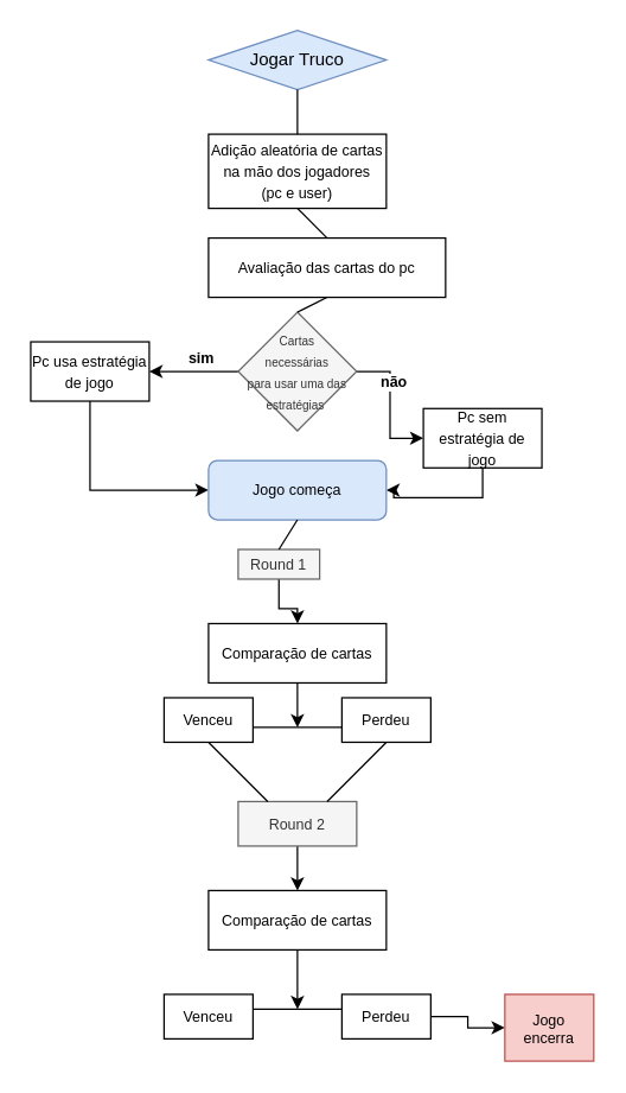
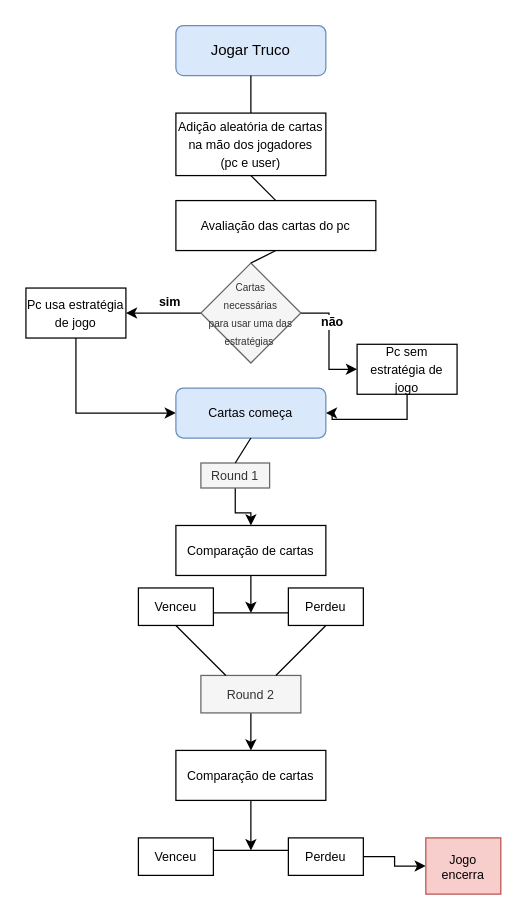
  <mxCell id="0" />
  <mxCell id="1" parent="0" />
- <mxCell id="2" value="Jogar Truco" style="rhombus;whiteSpace=wrap;html=1;fontSize=12;glass=0;strokeWidth=1;shadow=0;fillColor=#dae8fc;strokeColor=#6c8ebf;" parent="1" vertex="1"><mxGeometry x="140" y="20" width="120" height="40" as="geometry" /></mxCell>
+ <mxCell id="2" value="Jogar Truco" style="rounded=1;whiteSpace=wrap;html=1;fontSize=12;glass=0;strokeWidth=1;shadow=0;fillColor=#dae8fc;strokeColor=#6c8ebf;" parent="1" vertex="1"><mxGeometry x="140" y="20" width="120" height="40" as="geometry" /></mxCell>
  <mxCell id="3" value="&lt;font style=&quot;font-size: 10px;&quot;&gt;Adição aleatória de cartas na mão dos jogadores &lt;br&gt;(pc e user)&lt;/font&gt;" style="rounded=0;whiteSpace=wrap;html=1;" vertex="1" parent="1"><mxGeometry x="140" y="90" width="120" height="50" as="geometry" /></mxCell>
  <mxCell id="4" value="" style="rounded=0;html=1;jettySize=auto;orthogonalLoop=1;fontSize=11;endArrow=none;endFill=0;endSize=8;strokeWidth=1;shadow=0;labelBackgroundColor=none;edgeStyle=orthogonalEdgeStyle;" edge="1" parent="1" source="2" target="3"><mxGeometry relative="1" as="geometry"><mxPoint x="200" y="60" as="sourcePoint" /><mxPoint x="200" y="150" as="targetPoint" /></mxGeometry></mxCell>
  <mxCell id="5" value="&lt;font style=&quot;font-size: 10px;&quot;&gt;Avaliação das cartas do pc&lt;/font&gt;" style="rounded=0;whiteSpace=wrap;html=1;" vertex="1" parent="1"><mxGeometry x="140" y="160" width="160" height="40" as="geometry" /></mxCell>
  <mxCell id="6" value="" style="endArrow=none;html=1;rounded=0;entryX=0.5;entryY=1;entryDx=0;entryDy=0;exitX=0.5;exitY=0;exitDx=0;exitDy=0;" edge="1" parent="1" source="5" target="3"><mxGeometry width="50" height="50" relative="1" as="geometry"><mxPoint x="190" y="180" as="sourcePoint" /><mxPoint x="240" y="130" as="targetPoint" /></mxGeometry></mxCell>
  <mxCell id="7" value="" style="edgeStyle=orthogonalEdgeStyle;rounded=0;orthogonalLoop=1;jettySize=auto;html=1;fontSize=8;" edge="1" parent="1" source="11" target="14"><mxGeometry relative="1" as="geometry" /></mxCell>
  <mxCell id="8" value="não" style="edgeLabel;html=1;align=center;verticalAlign=middle;resizable=0;points=[];fontSize=10;fontStyle=1" vertex="1" connectable="0" parent="7"><mxGeometry x="-0.167" y="2" relative="1" as="geometry"><mxPoint y="-8" as="offset" /></mxGeometry></mxCell>
  <mxCell id="9" value="" style="edgeStyle=orthogonalEdgeStyle;rounded=0;orthogonalLoop=1;jettySize=auto;html=1;fontSize=10;" edge="1" parent="1" source="11"><mxGeometry relative="1" as="geometry"><mxPoint x="100" y="250" as="targetPoint" /></mxGeometry></mxCell>
  <mxCell id="10" value="sim" style="edgeLabel;html=1;align=center;verticalAlign=middle;resizable=0;points=[];fontSize=10;fontStyle=1" vertex="1" connectable="0" parent="9"><mxGeometry x="-0.14" y="-2" relative="1" as="geometry"><mxPoint y="-8" as="offset" /></mxGeometry></mxCell>
  <mxCell id="11" value="&lt;font style=&quot;font-size: 8px;&quot;&gt;Cartas &lt;br&gt;necessárias &lt;br&gt;para usar uma das estratégias&amp;nbsp;&lt;/font&gt;" style="rhombus;whiteSpace=wrap;html=1;fillColor=#f5f5f5;fontColor=#333333;strokeColor=#666666;" vertex="1" parent="1"><mxGeometry x="160" y="210" width="80" height="80" as="geometry" /></mxCell>
  <mxCell id="12" value="" style="endArrow=none;html=1;rounded=0;entryX=0.5;entryY=1;entryDx=0;entryDy=0;exitX=0.5;exitY=0;exitDx=0;exitDy=0;" edge="1" parent="1" source="11" target="5"><mxGeometry width="50" height="50" relative="1" as="geometry"><mxPoint x="190" y="240" as="sourcePoint" /><mxPoint x="240" y="190" as="targetPoint" /></mxGeometry></mxCell>
  <mxCell id="13" style="edgeStyle=orthogonalEdgeStyle;rounded=0;orthogonalLoop=1;jettySize=auto;html=1;exitX=0.5;exitY=1;exitDx=0;exitDy=0;entryX=1;entryY=0.5;entryDx=0;entryDy=0;fontSize=10;" edge="1" parent="1" source="14" target="17"><mxGeometry relative="1" as="geometry"><mxPoint x="260" y="330" as="targetPoint" /></mxGeometry></mxCell>
  <mxCell id="14" value="&lt;font style=&quot;font-size: 10px;&quot;&gt;Pc sem estratégia de jogo&lt;br&gt;&lt;/font&gt;" style="whiteSpace=wrap;html=1;" vertex="1" parent="1"><mxGeometry x="285" y="275" width="80" height="40" as="geometry" /></mxCell>
  <mxCell id="15" style="edgeStyle=orthogonalEdgeStyle;rounded=0;orthogonalLoop=1;jettySize=auto;html=1;exitX=0.5;exitY=1;exitDx=0;exitDy=0;entryX=0;entryY=0.5;entryDx=0;entryDy=0;fontSize=10;" edge="1" parent="1" source="16" target="17"><mxGeometry relative="1" as="geometry"><mxPoint x="140" y="330" as="targetPoint" /></mxGeometry></mxCell>
  <mxCell id="16" value="&lt;font style=&quot;font-size: 10px;&quot;&gt;Pc usa estratégia de jogo&lt;br&gt;&lt;/font&gt;" style="whiteSpace=wrap;html=1;" vertex="1" parent="1"><mxGeometry x="20" y="230" width="80" height="40" as="geometry" /></mxCell>
- <mxCell id="17" value="Jogo começa" style="rounded=1;whiteSpace=wrap;html=1;fontSize=10;fillColor=#dae8fc;strokeColor=#6c8ebf;" vertex="1" parent="1"><mxGeometry x="140" y="310" width="120" height="40" as="geometry" /></mxCell>
+ <mxCell id="17" value="Cartas começa" style="rounded=1;whiteSpace=wrap;html=1;fontSize=10;fillColor=#dae8fc;strokeColor=#6c8ebf;" vertex="1" parent="1"><mxGeometry x="140" y="310" width="120" height="40" as="geometry" /></mxCell>
  <mxCell id="18" value="Comparação de cartas" style="rounded=0;whiteSpace=wrap;html=1;fontSize=10;" vertex="1" parent="1"><mxGeometry x="140" y="420" width="120" height="40" as="geometry" /></mxCell>
  <mxCell id="19" value="" style="edgeStyle=orthogonalEdgeStyle;rounded=0;orthogonalLoop=1;jettySize=auto;html=1;fontSize=10;" edge="1" parent="1" source="20" target="18"><mxGeometry relative="1" as="geometry" /></mxCell>
  <mxCell id="20" value="Round 1" style="rounded=0;whiteSpace=wrap;html=1;fontSize=10;fillColor=#f5f5f5;fontColor=#333333;strokeColor=#666666;" vertex="1" parent="1"><mxGeometry x="160" y="370" width="55" height="20" as="geometry" /></mxCell>
  <mxCell id="21" value="" style="endArrow=none;html=1;rounded=0;fontSize=10;exitX=0.5;exitY=0;exitDx=0;exitDy=0;" edge="1" parent="1" source="20"><mxGeometry width="50" height="50" relative="1" as="geometry"><mxPoint x="150" y="400" as="sourcePoint" /><mxPoint x="200" y="350" as="targetPoint" /></mxGeometry></mxCell>
  <mxCell id="22" value="Perdeu" style="rounded=0;whiteSpace=wrap;html=1;fontSize=10;" vertex="1" parent="1"><mxGeometry x="230" y="470" width="60" height="30" as="geometry" /></mxCell>
  <mxCell id="23" value="Venceu" style="rounded=0;whiteSpace=wrap;html=1;fontSize=10;" vertex="1" parent="1"><mxGeometry x="110" y="470" width="60" height="30" as="geometry" /></mxCell>
  <mxCell id="24" value="" style="endArrow=classic;html=1;rounded=0;fontSize=10;" edge="1" parent="1"><mxGeometry width="50" height="50" relative="1" as="geometry"><mxPoint x="200" y="460" as="sourcePoint" /><mxPoint x="200" y="490" as="targetPoint" /></mxGeometry></mxCell>
  <mxCell id="25" value="" style="endArrow=none;html=1;rounded=0;fontSize=10;" edge="1" parent="1"><mxGeometry width="50" height="50" relative="1" as="geometry"><mxPoint x="170" y="490" as="sourcePoint" /><mxPoint x="200" y="490" as="targetPoint" /></mxGeometry></mxCell>
  <mxCell id="26" value="" style="endArrow=none;html=1;rounded=0;fontSize=10;" edge="1" parent="1"><mxGeometry width="50" height="50" relative="1" as="geometry"><mxPoint x="200" y="490" as="sourcePoint" /><mxPoint x="230" y="490" as="targetPoint" /></mxGeometry></mxCell>
  <mxCell id="27" value="" style="edgeStyle=orthogonalEdgeStyle;rounded=0;orthogonalLoop=1;jettySize=auto;html=1;fontSize=10;" edge="1" parent="1" source="28" target="32"><mxGeometry relative="1" as="geometry" /></mxCell>
  <mxCell id="28" value="Round 2" style="rounded=0;whiteSpace=wrap;html=1;fontSize=10;fillColor=#f5f5f5;fontColor=#333333;strokeColor=#666666;" vertex="1" parent="1"><mxGeometry x="160" y="540" width="80" height="30" as="geometry" /></mxCell>
  <mxCell id="29" value="" style="endArrow=none;html=1;rounded=0;fontSize=10;exitX=0.5;exitY=1;exitDx=0;exitDy=0;" edge="1" parent="1" source="23"><mxGeometry width="50" height="50" relative="1" as="geometry"><mxPoint x="140" y="489" as="sourcePoint" /><mxPoint x="180" y="540" as="targetPoint" /></mxGeometry></mxCell>
  <mxCell id="30" value="" style="endArrow=none;html=1;rounded=0;fontSize=10;entryX=0.5;entryY=1;entryDx=0;entryDy=0;" edge="1" parent="1" target="22"><mxGeometry width="50" height="50" relative="1" as="geometry"><mxPoint x="220" y="540" as="sourcePoint" /><mxPoint x="250" y="510" as="targetPoint" /></mxGeometry></mxCell>
  <mxCell id="31" value="" style="edgeStyle=orthogonalEdgeStyle;rounded=0;orthogonalLoop=1;jettySize=auto;html=1;fontSize=10;" edge="1" parent="1" source="32"><mxGeometry relative="1" as="geometry"><mxPoint x="200" y="680" as="targetPoint" /><Array as="points"><mxPoint x="200" y="670" /><mxPoint x="200" y="670" /></Array></mxGeometry></mxCell>
  <mxCell id="32" value="Comparação de cartas" style="rounded=0;whiteSpace=wrap;html=1;fontSize=10;" vertex="1" parent="1"><mxGeometry x="140" y="600" width="120" height="40" as="geometry" /></mxCell>
  <mxCell id="33" value="" style="endArrow=none;html=1;rounded=0;fontSize=10;" edge="1" parent="1"><mxGeometry width="50" height="50" relative="1" as="geometry"><mxPoint x="170" y="680" as="sourcePoint" /><mxPoint x="230" y="680" as="targetPoint" /></mxGeometry></mxCell>
  <mxCell id="34" value="Venceu" style="rounded=0;whiteSpace=wrap;html=1;fontSize=10;" vertex="1" parent="1"><mxGeometry x="110" y="670" width="60" height="30" as="geometry" /></mxCell>
  <mxCell id="35" value="" style="edgeStyle=orthogonalEdgeStyle;rounded=0;orthogonalLoop=1;jettySize=auto;html=1;fontSize=10;" edge="1" parent="1" source="36" target="37"><mxGeometry relative="1" as="geometry" /></mxCell>
  <mxCell id="36" value="Perdeu" style="rounded=0;whiteSpace=wrap;html=1;fontSize=10;" vertex="1" parent="1"><mxGeometry x="230" y="670" width="60" height="30" as="geometry" /></mxCell>
  <mxCell id="37" value="Jogo encerra" style="rounded=0;whiteSpace=wrap;html=1;fontSize=10;fillColor=#f8cecc;strokeColor=#b85450;" vertex="1" parent="1"><mxGeometry x="340" y="670" width="60" height="45" as="geometry" /></mxCell>
